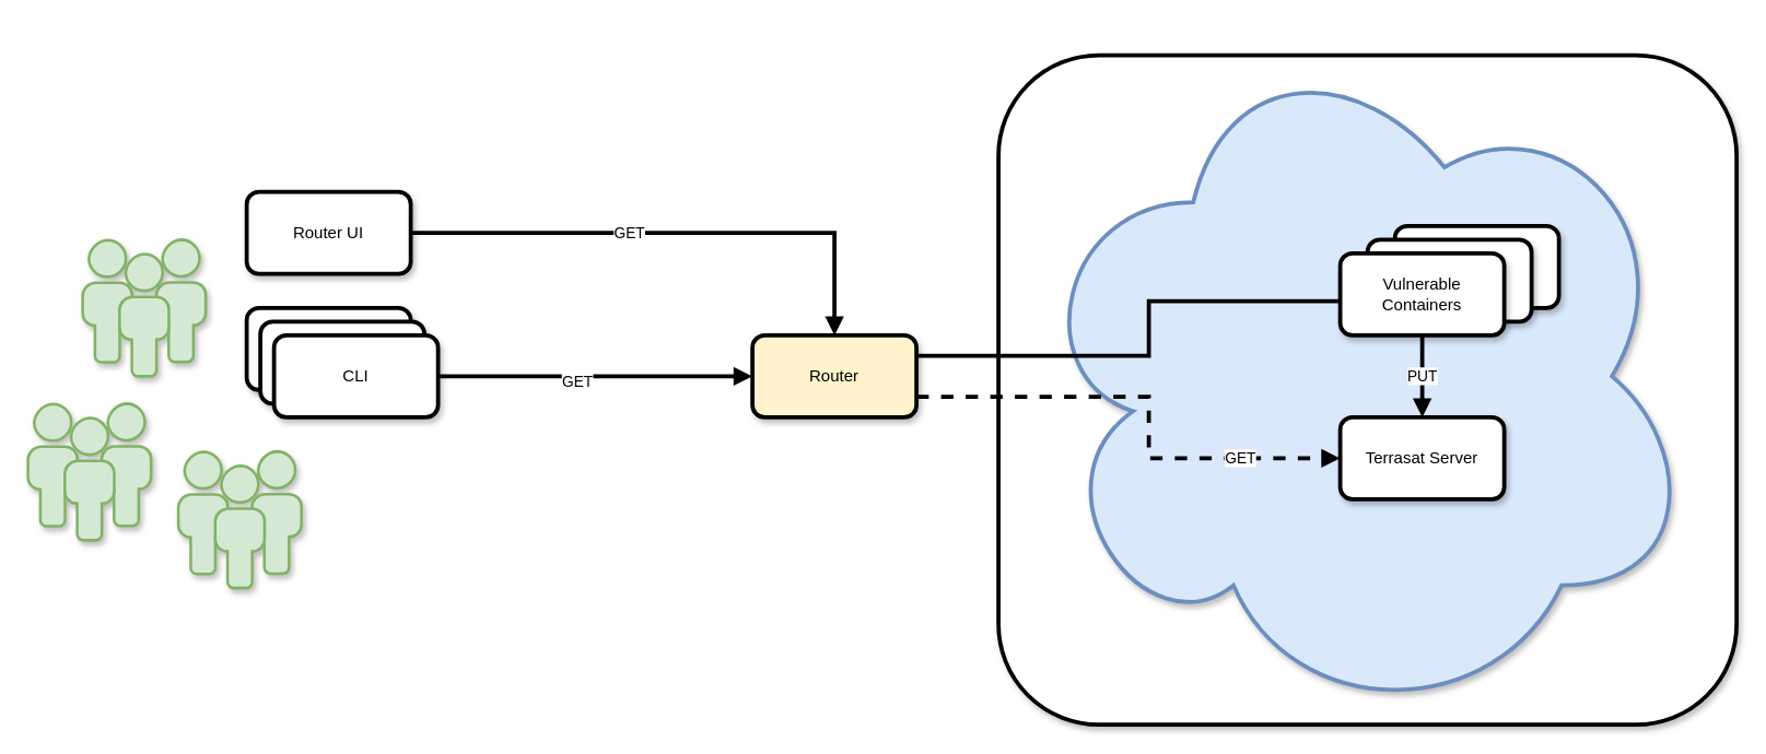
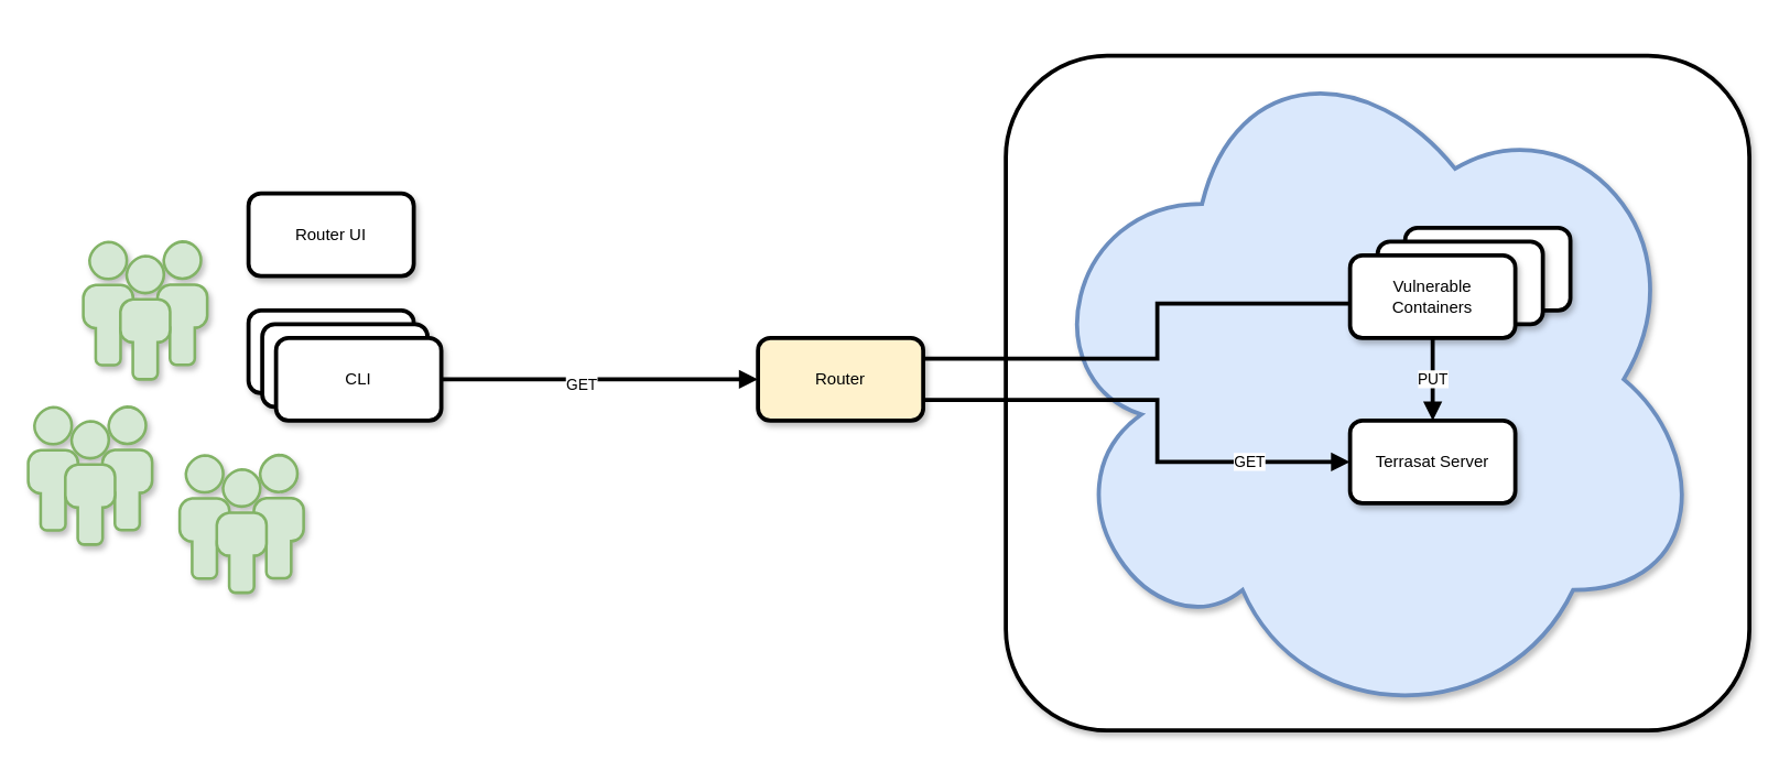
  <mxCell id="0" />
  <mxCell id="1" parent="0" />
  <mxCell id="2" value="" style="rounded=1;whiteSpace=wrap;html=1;shadow=1;sketch=0;strokeWidth=3;" vertex="1" parent="1"><mxGeometry x="730" y="40" width="540" height="490" as="geometry" /></mxCell>
  <mxCell id="3" value="CLI" style="rounded=1;whiteSpace=wrap;html=1;strokeWidth=3;shadow=1;" vertex="1" parent="1"><mxGeometry x="180" y="225" width="120" height="60" as="geometry" /></mxCell>
  <mxCell id="4" value="" style="verticalAlign=top;verticalLabelPosition=bottom;labelPosition=center;align=center;html=1;outlineConnect=0;fillColor=#d5e8d4;strokeColor=#82b366;gradientDirection=north;strokeWidth=2;shape=mxgraph.networks.users;shadow=1;" vertex="1" parent="1"><mxGeometry x="130" y="330" width="90" height="100" as="geometry" /></mxCell>
  <mxCell id="5" value="" style="verticalAlign=top;verticalLabelPosition=bottom;labelPosition=center;align=center;html=1;outlineConnect=0;fillColor=#d5e8d4;strokeColor=#82b366;gradientDirection=north;strokeWidth=2;shape=mxgraph.networks.users;shadow=1;" vertex="1" parent="1"><mxGeometry x="60" y="175" width="90" height="100" as="geometry" /></mxCell>
  <mxCell id="6" value="" style="verticalAlign=top;verticalLabelPosition=bottom;labelPosition=center;align=center;html=1;outlineConnect=0;fillColor=#d5e8d4;strokeColor=#82b366;gradientDirection=north;strokeWidth=2;shape=mxgraph.networks.users;shadow=1;" vertex="1" parent="1"><mxGeometry x="20" y="295" width="90" height="100" as="geometry" /></mxCell>
  <mxCell id="7" value="" style="ellipse;shape=cloud;whiteSpace=wrap;html=1;shadow=1;sketch=0;strokeWidth=3;fillColor=#dae8fc;strokeColor=#6c8ebf;" vertex="1" parent="1"><mxGeometry x="750" y="20" width="490" height="510" as="geometry" /></mxCell>
  <mxCell id="8" value="PUT" style="edgeStyle=orthogonalEdgeStyle;rounded=0;orthogonalLoop=1;jettySize=auto;html=1;entryX=0.5;entryY=1;entryDx=0;entryDy=0;strokeWidth=3;endArrow=none;endFill=0;startArrow=block;startFill=1;" edge="1" parent="1" source="9" target="12"><mxGeometry relative="1" as="geometry" /></mxCell>
  <mxCell id="9" value="Terrasat Server" style="rounded=1;whiteSpace=wrap;html=1;shadow=1;sketch=0;strokeWidth=3;" vertex="1" parent="1"><mxGeometry x="980" y="305" width="120" height="60" as="geometry" /></mxCell>
  <mxCell id="10" value="Vulnerable Containers" style="rounded=1;whiteSpace=wrap;html=1;shadow=1;sketch=0;strokeWidth=3;" vertex="1" parent="1"><mxGeometry x="1020" y="165" width="120" height="60" as="geometry" /></mxCell>
  <mxCell id="11" value="Vulnerable Containers" style="rounded=1;whiteSpace=wrap;html=1;shadow=1;sketch=0;strokeWidth=3;" vertex="1" parent="1"><mxGeometry x="1000" y="175" width="120" height="60" as="geometry" /></mxCell>
  <mxCell id="12" value="Vulnerable Containers" style="rounded=1;whiteSpace=wrap;html=1;shadow=1;sketch=0;strokeWidth=3;" vertex="1" parent="1"><mxGeometry x="980" y="185" width="120" height="60" as="geometry" /></mxCell>
  <mxCell id="13" value="CLI" style="rounded=1;whiteSpace=wrap;html=1;strokeWidth=3;shadow=1;" vertex="1" parent="1"><mxGeometry x="190" y="235" width="120" height="60" as="geometry" /></mxCell>
  <mxCell id="14" style="edgeStyle=orthogonalEdgeStyle;rounded=0;orthogonalLoop=1;jettySize=auto;html=1;strokeWidth=3;endArrow=block;endFill=1;" edge="1" parent="1" source="16" target="19"><mxGeometry relative="1" as="geometry" /></mxCell>
  <mxCell id="15" value="GET" style="edgeLabel;html=1;align=center;verticalAlign=middle;resizable=0;points=[];" vertex="1" connectable="0" parent="14"><mxGeometry x="-0.122" y="-3" relative="1" as="geometry"><mxPoint as="offset" /></mxGeometry></mxCell>
  <mxCell id="16" value="CLI" style="rounded=1;whiteSpace=wrap;html=1;strokeWidth=3;shadow=1;" vertex="1" parent="1"><mxGeometry x="200" y="245" width="120" height="60" as="geometry" /></mxCell>
  <mxCell id="17" style="edgeStyle=orthogonalEdgeStyle;rounded=0;orthogonalLoop=1;jettySize=auto;html=1;strokeWidth=3;endArrow=none;endFill=0;" edge="1" parent="1" source="19" target="12"><mxGeometry relative="1" as="geometry"><Array as="points"><mxPoint x="840" y="260" /><mxPoint x="840" y="220" /></Array></mxGeometry></mxCell>
- <mxCell id="18" value="GET" style="edgeStyle=orthogonalEdgeStyle;rounded=0;orthogonalLoop=1;jettySize=auto;html=1;entryX=0;entryY=0.5;entryDx=0;entryDy=0;strokeWidth=3;endArrow=block;endFill=1;dashed=1;" edge="1" parent="1" source="19" target="9"><mxGeometry x="0.589" relative="1" as="geometry"><Array as="points"><mxPoint x="840" y="290" /><mxPoint x="840" y="335" /></Array><mxPoint as="offset" /></mxGeometry></mxCell>
+ <mxCell id="18" value="GET" style="edgeStyle=orthogonalEdgeStyle;rounded=0;orthogonalLoop=1;jettySize=auto;html=1;entryX=0;entryY=0.5;entryDx=0;entryDy=0;strokeWidth=3;endArrow=block;endFill=1;" edge="1" parent="1" source="19" target="9"><mxGeometry x="0.589" relative="1" as="geometry"><Array as="points"><mxPoint x="840" y="290" /><mxPoint x="840" y="335" /></Array><mxPoint as="offset" /></mxGeometry></mxCell>
  <mxCell id="19" value="Router" style="rounded=1;whiteSpace=wrap;html=1;shadow=1;sketch=0;strokeWidth=3;fillColor=#fff2cc;" vertex="1" parent="1"><mxGeometry x="550" y="245" width="120" height="60" as="geometry" /></mxCell>
- <mxCell id="20" value="GET" style="edgeStyle=orthogonalEdgeStyle;rounded=0;orthogonalLoop=1;jettySize=auto;html=1;strokeWidth=3;endArrow=block;endFill=1;" edge="1" parent="1" source="21" target="19"><mxGeometry x="-0.169" relative="1" as="geometry"><mxPoint as="offset" /></mxGeometry></mxCell>
  <mxCell id="21" value="Router UI" style="rounded=1;whiteSpace=wrap;html=1;shadow=1;sketch=0;strokeWidth=3;" vertex="1" parent="1"><mxGeometry x="180" y="140" width="120" height="60" as="geometry" /></mxCell>
